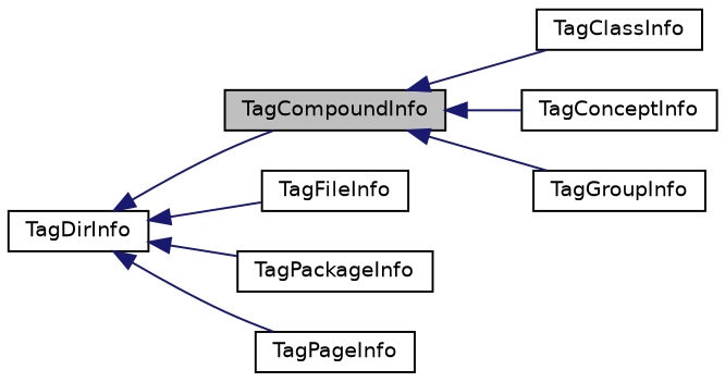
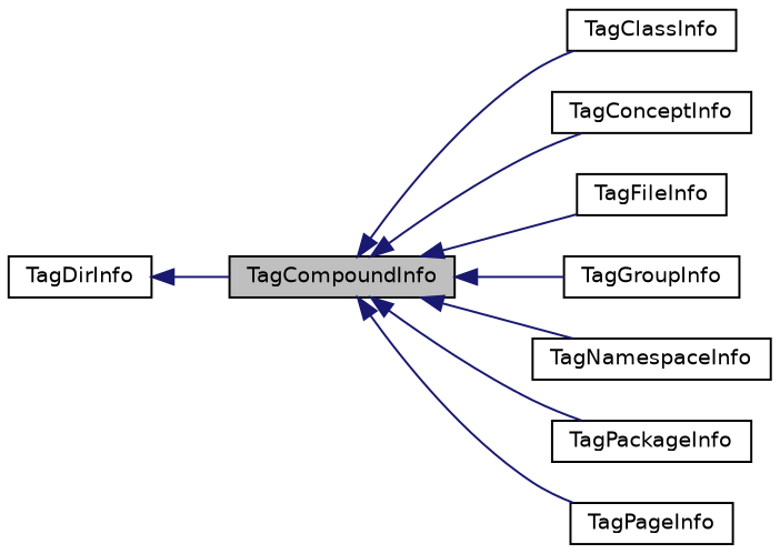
  digraph {
    rankdir=LR
    node [color=black fillcolor=white fontname=Helvetica fontsize=10 shape=record style=filled]
    edge [color=midnightblue dir=back fontname=Helvetica fontsize=10 labelfontname=Helvetica labelfontsize=10 style=solid]
    n1 [fillcolor=grey75 fontcolor=black height=0.2 label=TagCompoundInfo width=0.4]
    n2 [height=0.2 label=TagClassInfo width=0.4]
    n3 [height=0.2 label=TagConceptInfo width=0.4]
    n4 [height=0.2 label=TagFileInfo width=0.4]
    n5 [height=0.2 label=TagGroupInfo width=0.4]
+   n6 [height=0.2 label=TagNamespaceInfo width=0.4]
    n7 [height=0.2 label=TagPackageInfo width=0.4]
    n8 [height=0.2 label=TagPageInfo width=0.4]
    n9 [height=0.2 label=TagDirInfo width=0.4]
    n1 -> n2
    n1 -> n3
-   n9 -> n4
+   n1 -> n4
    n1 -> n5
-   n9 -> n7
-   n9 -> n8
+   n1 -> n6
+   n1 -> n7
+   n1 -> n8
    n9 -> n1
  }
